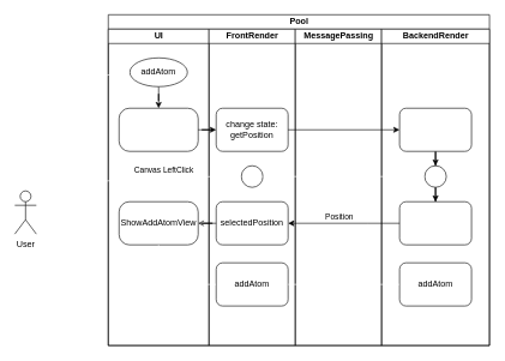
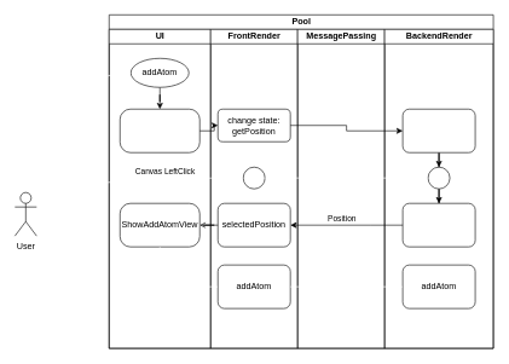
  <mxCell id="0" />
  <mxCell id="1" parent="0" />
  <mxCell id="2" value="Pool" style="swimlane;html=1;childLayout=stackLayout;resizeParent=1;resizeParentMax=0;startSize=20;" vertex="1" parent="1"><mxGeometry x="150" y="20" width="530" height="460" as="geometry"><mxRectangle x="230" y="30" width="60" height="20" as="alternateBounds" /></mxGeometry></mxCell>
  <mxCell id="3" value="UI" style="swimlane;html=1;startSize=20;" vertex="1" parent="2"><mxGeometry y="20" width="140" height="440" as="geometry" /></mxCell>
  <mxCell id="4" style="edgeStyle=orthogonalEdgeStyle;rounded=0;orthogonalLoop=1;jettySize=auto;html=1;entryX=0.5;entryY=0;entryDx=0;entryDy=0;" edge="1" parent="3" source="5" target="6"><mxGeometry relative="1" as="geometry" /></mxCell>
  <mxCell id="5" value="addAtom" style="ellipse;whiteSpace=wrap;html=1;" vertex="1" parent="3"><mxGeometry x="30" y="40" width="80" height="40" as="geometry" /></mxCell>
  <mxCell id="6" value="" style="rounded=1;whiteSpace=wrap;html=1;arcSize=24;" vertex="1" parent="3"><mxGeometry x="15" y="110" width="110" height="60" as="geometry" /></mxCell>
  <mxCell id="7" value="ShowAddAtomView" style="rounded=1;whiteSpace=wrap;html=1;arcSize=24;" vertex="1" parent="3"><mxGeometry x="15" y="240" width="110" height="60" as="geometry" /></mxCell>
  <mxCell id="8" value="FrontRender" style="swimlane;html=1;startSize=20;" vertex="1" parent="2"><mxGeometry x="140" y="20" width="120" height="440" as="geometry" /></mxCell>
- <mxCell id="9" value="change state:&lt;br&gt;getPosition" style="rounded=1;whiteSpace=wrap;html=1;" vertex="1" parent="8"><mxGeometry x="10" y="110" width="100" height="60" as="geometry" /></mxCell>
+ <mxCell id="9" value="change state:&lt;br&gt;getPosition" style="rounded=1;whiteSpace=wrap;html=1;" vertex="1" parent="8"><mxGeometry x="10" y="110" width="100" height="45" as="geometry" /></mxCell>
  <mxCell id="10" value="selectedPosition" style="rounded=1;whiteSpace=wrap;html=1;" vertex="1" parent="8"><mxGeometry x="10" y="240" width="100" height="60" as="geometry" /></mxCell>
  <mxCell id="11" value="" style="ellipse;whiteSpace=wrap;html=1;aspect=fixed;" vertex="1" parent="8"><mxGeometry x="45" y="190" width="30" height="30" as="geometry" /></mxCell>
  <mxCell id="12" value="addAtom" style="rounded=1;whiteSpace=wrap;html=1;" vertex="1" parent="8"><mxGeometry x="10" y="325" width="100" height="60" as="geometry" /></mxCell>
  <mxCell id="13" value="MessagePassing" style="swimlane;html=1;startSize=20;" vertex="1" parent="2"><mxGeometry x="260" y="20" width="120" height="440" as="geometry"><mxRectangle x="240" y="20" width="30" height="460" as="alternateBounds" /></mxGeometry></mxCell>
  <mxCell id="14" value="BackendRender" style="swimlane;html=1;startSize=20;" vertex="1" parent="2"><mxGeometry x="380" y="20" width="150" height="440" as="geometry"><mxRectangle x="240" y="20" width="30" height="460" as="alternateBounds" /></mxGeometry></mxCell>
  <mxCell id="15" style="edgeStyle=orthogonalEdgeStyle;rounded=0;orthogonalLoop=1;jettySize=auto;html=1;entryX=0.5;entryY=0;entryDx=0;entryDy=0;" edge="1" parent="14" source="16" target="19"><mxGeometry relative="1" as="geometry" /></mxCell>
  <mxCell id="16" value="" style="ellipse;whiteSpace=wrap;html=1;aspect=fixed;" vertex="1" parent="14"><mxGeometry x="60" y="190" width="30" height="30" as="geometry" /></mxCell>
  <mxCell id="17" style="edgeStyle=orthogonalEdgeStyle;rounded=0;orthogonalLoop=1;jettySize=auto;html=1;entryX=0.5;entryY=0;entryDx=0;entryDy=0;" edge="1" parent="14" source="18" target="16"><mxGeometry relative="1" as="geometry" /></mxCell>
  <mxCell id="18" value="" style="rounded=1;whiteSpace=wrap;html=1;" vertex="1" parent="14"><mxGeometry x="25" y="110" width="100" height="60" as="geometry" /></mxCell>
  <mxCell id="19" value="" style="rounded=1;whiteSpace=wrap;html=1;" vertex="1" parent="14"><mxGeometry x="25" y="240" width="100" height="60" as="geometry" /></mxCell>
  <mxCell id="20" value="addAtom" style="rounded=1;whiteSpace=wrap;html=1;" vertex="1" parent="14"><mxGeometry x="25" y="325" width="100" height="60" as="geometry" /></mxCell>
  <mxCell id="21" style="edgeStyle=orthogonalEdgeStyle;rounded=0;orthogonalLoop=1;jettySize=auto;html=1;entryX=0;entryY=0.5;entryDx=0;entryDy=0;" edge="1" parent="2" source="6" target="9"><mxGeometry relative="1" as="geometry" /></mxCell>
  <mxCell id="22" style="edgeStyle=orthogonalEdgeStyle;rounded=0;orthogonalLoop=1;jettySize=auto;html=1;" edge="1" parent="2" source="9" target="18"><mxGeometry relative="1" as="geometry" /></mxCell>
  <mxCell id="23" value="" style="edgeStyle=orthogonalEdgeStyle;rounded=0;orthogonalLoop=1;jettySize=auto;shadow=0;comic=0;" edge="1" parent="2" source="19" target="10"><mxGeometry relative="1" as="geometry"><Array as="points"><mxPoint x="360" y="290" /><mxPoint x="360" y="290" /></Array></mxGeometry></mxCell>
  <mxCell id="24" value="Position" style="edgeLabel;html=1;align=center;verticalAlign=middle;resizable=0;points=[];" vertex="1" connectable="0" parent="23"><mxGeometry x="-0.171" y="-2" relative="1" as="geometry"><mxPoint x="-20.71" y="-8" as="offset" /></mxGeometry></mxCell>
  <mxCell id="25" style="edgeStyle=orthogonalEdgeStyle;rounded=0;comic=0;orthogonalLoop=1;jettySize=auto;html=0;entryX=1;entryY=0.5;entryDx=0;entryDy=0;shadow=0;endArrow=open;" edge="1" parent="2" source="10" target="7"><mxGeometry relative="1" as="geometry" /></mxCell>
  <mxCell id="26" style="edgeStyle=orthogonalEdgeStyle;curved=1;rounded=0;comic=0;orthogonalLoop=1;jettySize=auto;html=0;entryX=0;entryY=0.5;entryDx=0;entryDy=0;shadow=0;strokeColor=#FFFFFF;" edge="1" parent="2" source="11" target="16"><mxGeometry relative="1" as="geometry" /></mxCell>
  <mxCell id="27" style="edgeStyle=orthogonalEdgeStyle;rounded=0;comic=0;orthogonalLoop=1;jettySize=auto;html=0;entryX=0;entryY=0.5;entryDx=0;entryDy=0;shadow=0;strokeColor=#FFFFFF;" edge="1" parent="2" source="7" target="12"><mxGeometry relative="1" as="geometry"><Array as="points"><mxPoint x="70" y="375" /></Array></mxGeometry></mxCell>
  <mxCell id="28" style="edgeStyle=orthogonalEdgeStyle;rounded=0;comic=0;orthogonalLoop=1;jettySize=auto;html=0;entryX=0;entryY=0.5;entryDx=0;entryDy=0;shadow=0;strokeColor=#FFFFFF;" edge="1" parent="2" source="12" target="20"><mxGeometry relative="1" as="geometry" /></mxCell>
  <mxCell id="29" style="orthogonalLoop=1;jettySize=auto;html=1;rounded=0;strokeColor=#FFFFFF;fillColor=#f5f5f5;edgeStyle=orthogonalEdgeStyle;curved=1;" edge="1" parent="1" source="32" target="5"><mxGeometry relative="1" as="geometry"><Array as="points"><mxPoint x="110" y="260" /><mxPoint x="110" y="100" /></Array></mxGeometry></mxCell>
  <mxCell id="30" style="edgeStyle=orthogonalEdgeStyle;curved=1;rounded=0;comic=0;orthogonalLoop=1;jettySize=auto;html=0;entryX=0;entryY=0.5;entryDx=0;entryDy=0;shadow=0;strokeColor=#FFFFFF;" edge="1" parent="1" source="32" target="11"><mxGeometry relative="1" as="geometry"><Array as="points"><mxPoint x="130" y="270" /><mxPoint x="130" y="245" /></Array></mxGeometry></mxCell>
  <mxCell id="31" value="Canvas LeftClick" style="edgeLabel;html=1;align=center;verticalAlign=middle;resizable=0;points=[];" vertex="1" connectable="0" parent="30"><mxGeometry x="-0.055" y="-3" relative="1" as="geometry"><mxPoint x="55.31" y="-13" as="offset" /></mxGeometry></mxCell>
  <mxCell id="32" value="User" style="shape=umlActor;verticalLabelPosition=bottom;labelBackgroundColor=#ffffff;verticalAlign=top;html=1;outlineConnect=0;" vertex="1" parent="1"><mxGeometry x="20" y="265" width="30" height="60" as="geometry" /></mxCell>
